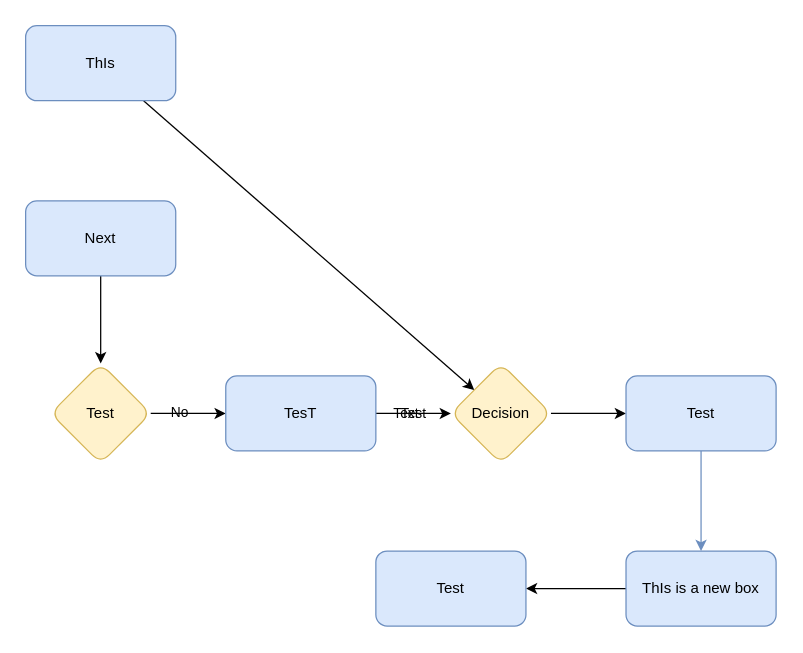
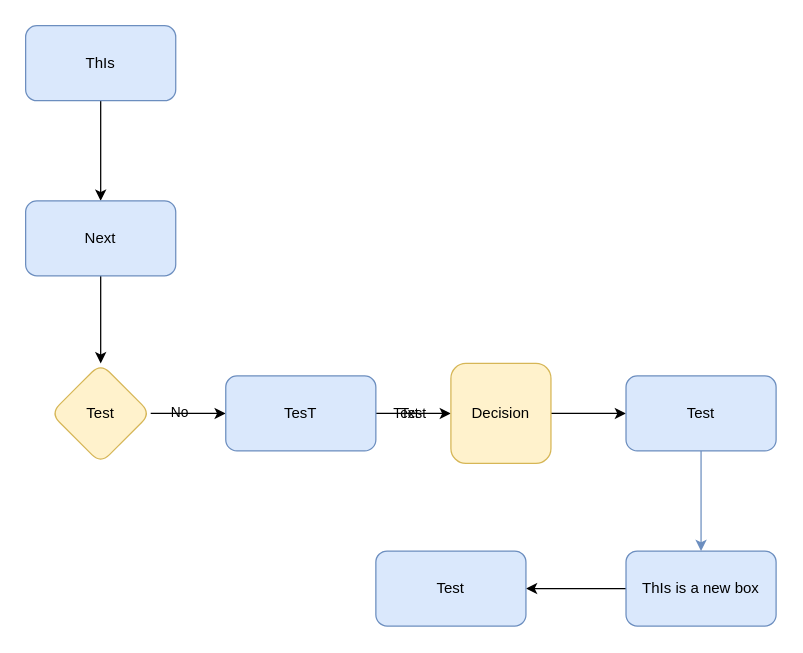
  <mxCell id="0" />
  <mxCell id="1" parent="0" />
- <mxCell id="2" value="" style="edgeStyle=none;html=1;labelBackgroundColor=none;fontColor=#000000;" parent="1" source="3" target="13" edge="1"><mxGeometry relative="1" as="geometry" /></mxCell>
+ <mxCell id="2" value="" style="edgeStyle=none;html=1;labelBackgroundColor=none;fontColor=#000000;" parent="1" source="3" target="5" edge="1"><mxGeometry relative="1" as="geometry" /></mxCell>
  <mxCell id="3" value="ThIs" style="rounded=1;whiteSpace=wrap;html=1;fillColor=#dae8fc;strokeColor=#6c8ebf;labelBackgroundColor=none;fontColor=#000000;" parent="1" vertex="1"><mxGeometry x="20" y="20" width="120" height="60" as="geometry" /></mxCell>
  <mxCell id="4" value="" style="edgeStyle=none;html=1;labelBackgroundColor=none;fontColor=#000000;" parent="1" source="5" target="8" edge="1"><mxGeometry relative="1" as="geometry" /></mxCell>
  <mxCell id="5" value="Next" style="rounded=1;whiteSpace=wrap;html=1;fillColor=#dae8fc;strokeColor=#6c8ebf;labelBackgroundColor=none;fontColor=#000000;" parent="1" vertex="1"><mxGeometry x="20" y="160" width="120" height="60" as="geometry" /></mxCell>
  <mxCell id="6" value="" style="edgeStyle=none;html=1;labelBackgroundColor=none;fontColor=#000000;" parent="1" source="8" target="11" edge="1"><mxGeometry relative="1" as="geometry" /></mxCell>
  <mxCell id="7" value="No" style="edgeLabel;html=1;align=center;verticalAlign=middle;resizable=0;points=[];labelBackgroundColor=none;fontColor=#000000;" parent="6" vertex="1" connectable="0"><mxGeometry x="-0.267" y="2" relative="1" as="geometry"><mxPoint as="offset" /></mxGeometry></mxCell>
  <mxCell id="8" value="Test" style="rhombus;whiteSpace=wrap;html=1;rounded=1;fillColor=#fff2cc;strokeColor=#d6b656;labelBackgroundColor=none;fontColor=#000000;" parent="1" vertex="1"><mxGeometry x="40" y="290" width="80" height="80" as="geometry" /></mxCell>
  <mxCell id="9" value="Test" style="edgeStyle=none;html=1;labelBackgroundColor=none;fontColor=#000000;" parent="1" source="11" target="13" edge="1"><mxGeometry relative="1" as="geometry" /></mxCell>
  <mxCell id="10" value="Text" style="edgeLabel;html=1;align=center;verticalAlign=middle;resizable=0;points=[];labelBackgroundColor=none;fontColor=#000000;" parent="9" vertex="1" connectable="0"><mxGeometry x="-0.24" y="1" relative="1" as="geometry"><mxPoint as="offset" /></mxGeometry></mxCell>
  <mxCell id="11" value="TesT" style="whiteSpace=wrap;html=1;rounded=1;fillColor=#dae8fc;strokeColor=#6c8ebf;labelBackgroundColor=none;fontColor=#000000;" parent="1" vertex="1"><mxGeometry x="180" y="300" width="120" height="60" as="geometry" /></mxCell>
  <mxCell id="12" value="" style="edgeStyle=none;html=1;" edge="1" parent="1" source="13" target="15"><mxGeometry relative="1" as="geometry" /></mxCell>
- <mxCell id="13" value="Decision" style="rhombus;whiteSpace=wrap;html=1;rounded=1;fillColor=#fff2cc;strokeColor=#d6b656;labelBackgroundColor=none;fontColor=#000000;" parent="1" vertex="1"><mxGeometry x="360" y="290" width="80" height="80" as="geometry" /></mxCell>
+ <mxCell id="13" value="Decision" style="whiteSpace=wrap;html=1;fillColor=#fff2cc;strokeColor=#d6b656;labelBackgroundColor=none;fontColor=#000000;rounded=1;" parent="1" vertex="1"><mxGeometry x="360" y="290" width="80" height="80" as="geometry" /></mxCell>
  <mxCell id="14" value="" style="edgeStyle=none;html=1;fillColor=#dae8fc;strokeColor=#6c8ebf;fontColor=#000000;" edge="1" parent="1" source="15" target="17"><mxGeometry relative="1" as="geometry" /></mxCell>
  <mxCell id="15" value="Test" style="whiteSpace=wrap;html=1;fillColor=#dae8fc;strokeColor=#6c8ebf;rounded=1;labelBackgroundColor=none;fontColor=#000000;" vertex="1" parent="1"><mxGeometry x="500" y="300" width="120" height="60" as="geometry" /></mxCell>
  <mxCell id="16" value="" style="edgeStyle=none;html=1;fontColor=#000000;" edge="1" parent="1" source="17" target="18"><mxGeometry relative="1" as="geometry" /></mxCell>
  <mxCell id="17" value="ThIs is a new box" style="whiteSpace=wrap;html=1;fillColor=#dae8fc;strokeColor=#6c8ebf;rounded=1;labelBackgroundColor=none;fontColor=#000000;" vertex="1" parent="1"><mxGeometry x="500" y="440" width="120" height="60" as="geometry" /></mxCell>
  <mxCell id="18" value="Test" style="whiteSpace=wrap;html=1;fillColor=#dae8fc;strokeColor=#6c8ebf;fontColor=#000000;rounded=1;labelBackgroundColor=none;" vertex="1" parent="1"><mxGeometry x="300" y="440" width="120" height="60" as="geometry" /></mxCell>
